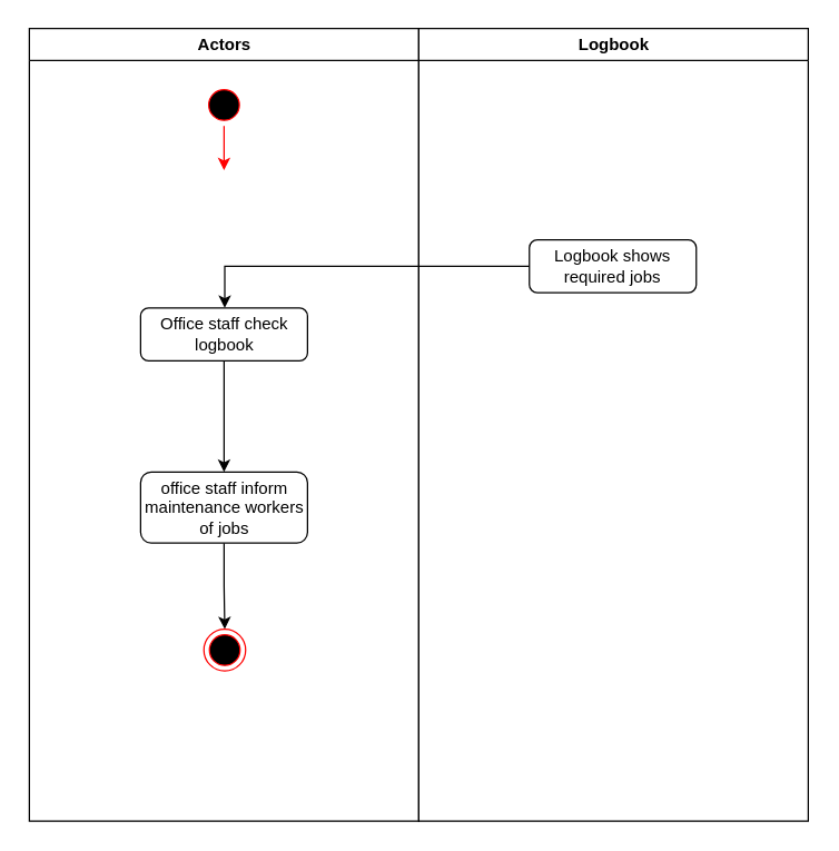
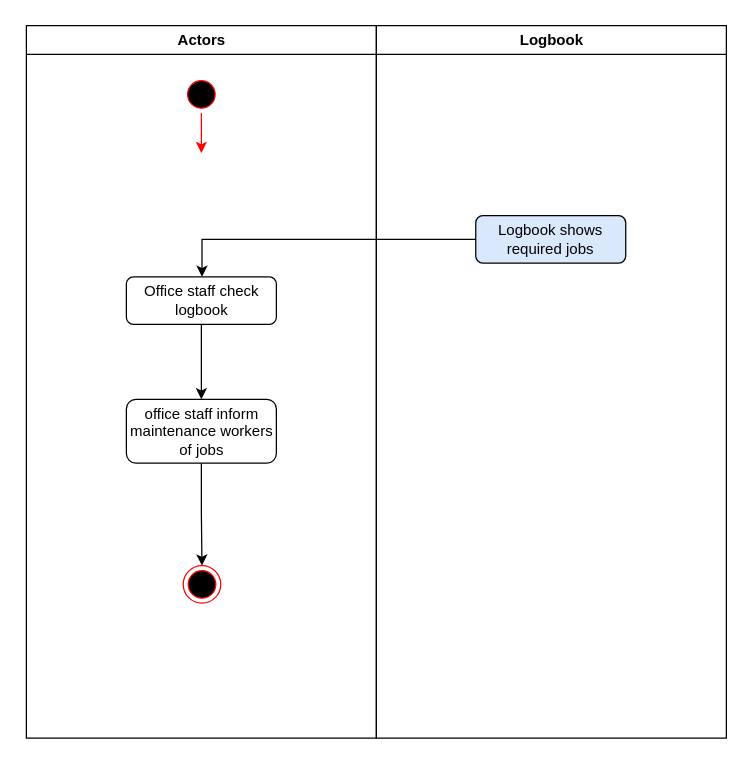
  <mxCell id="0" />
  <mxCell id="1" parent="0" />
  <mxCell id="2" value="Actors" style="swimlane;whiteSpace=wrap" parent="1" vertex="1"><mxGeometry x="20.5" y="20" width="280" height="570" as="geometry" /></mxCell>
  <mxCell id="3" value="" style="ellipse;shape=startState;fillColor=#000000;strokeColor=#ff0000;" parent="2" vertex="1"><mxGeometry x="125" y="40" width="30" height="30" as="geometry" /></mxCell>
  <mxCell id="4" style="edgeStyle=orthogonalEdgeStyle;rounded=0;orthogonalLoop=1;jettySize=auto;html=1;exitX=0.5;exitY=1;exitDx=0;exitDy=0;strokeColor=#FF0000;" edge="1" parent="2" source="3"><mxGeometry relative="1" as="geometry"><mxPoint x="140" y="102" as="targetPoint" /></mxGeometry></mxCell>
  <mxCell id="5" value="" style="edgeStyle=orthogonalEdgeStyle;rounded=0;orthogonalLoop=1;jettySize=auto;html=1;strokeColor=#000000;" edge="1" parent="2" source="6" target="8"><mxGeometry relative="1" as="geometry" /></mxCell>
  <mxCell id="6" value="Office staff check logbook" style="rounded=1;whiteSpace=wrap;html=1;" vertex="1" parent="2"><mxGeometry x="80" y="201" width="120" height="38" as="geometry" /></mxCell>
  <mxCell id="7" style="edgeStyle=orthogonalEdgeStyle;rounded=0;orthogonalLoop=1;jettySize=auto;html=1;exitX=0.5;exitY=1;exitDx=0;exitDy=0;entryX=0.5;entryY=0;entryDx=0;entryDy=0;strokeColor=#000000;" edge="1" parent="2" source="8" target="9"><mxGeometry relative="1" as="geometry" /></mxCell>
- <mxCell id="8" value="office staff inform maintenance workers of jobs" style="rounded=1;whiteSpace=wrap;html=1;" vertex="1" parent="2"><mxGeometry x="80" y="319" width="120" height="51" as="geometry" /></mxCell>
+ <mxCell id="8" value="office staff inform maintenance workers of jobs" style="rounded=1;whiteSpace=wrap;html=1;" vertex="1" parent="2"><mxGeometry x="80" y="299" width="120" height="51" as="geometry" /></mxCell>
  <mxCell id="9" value="" style="ellipse;html=1;shape=endState;fillColor=#000000;strokeColor=#ff0000;" vertex="1" parent="2"><mxGeometry x="125.5" y="432" width="30" height="30" as="geometry" /></mxCell>
  <mxCell id="10" value="Logbook" style="swimlane;whiteSpace=wrap" parent="1" vertex="1"><mxGeometry x="300.5" y="20" width="280" height="570" as="geometry" /></mxCell>
- <mxCell id="11" value="Logbook shows required jobs" style="rounded=1;whiteSpace=wrap;html=1;" vertex="1" parent="10"><mxGeometry x="79.5" y="152" width="120" height="38" as="geometry" /></mxCell>
+ <mxCell id="11" value="Logbook shows required jobs" style="rounded=1;whiteSpace=wrap;html=1;fillColor=#dae8fc;" vertex="1" parent="10"><mxGeometry x="79.5" y="152" width="120" height="38" as="geometry" /></mxCell>
  <mxCell id="12" value="" style="edgeStyle=orthogonalEdgeStyle;rounded=0;orthogonalLoop=1;jettySize=auto;html=1;strokeColor=#000000;" edge="1" parent="1" source="11" target="6"><mxGeometry relative="1" as="geometry"><Array as="points"><mxPoint x="161" y="191" /></Array></mxGeometry></mxCell>
